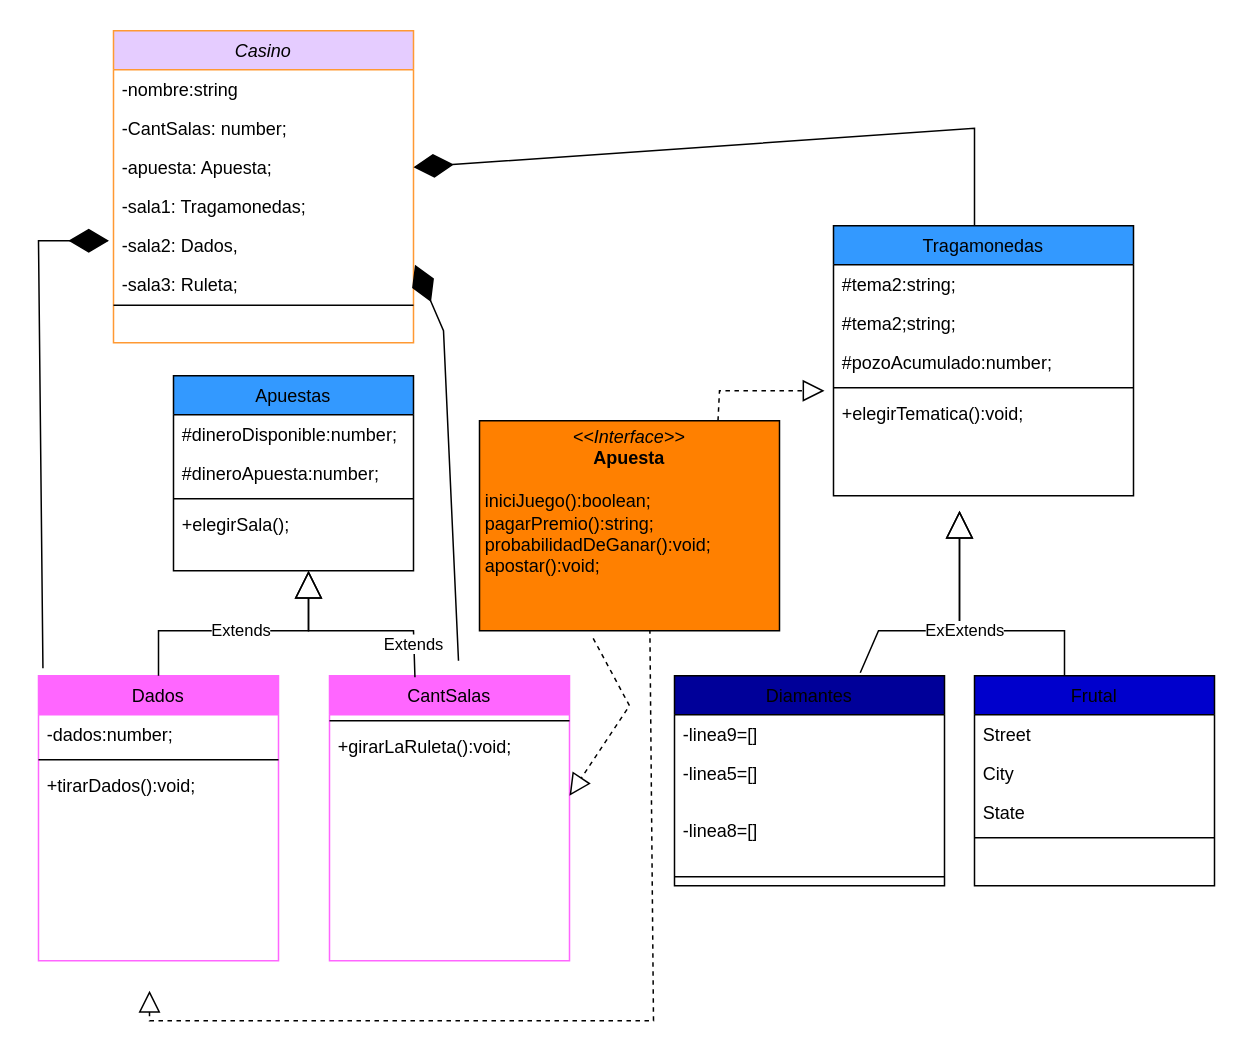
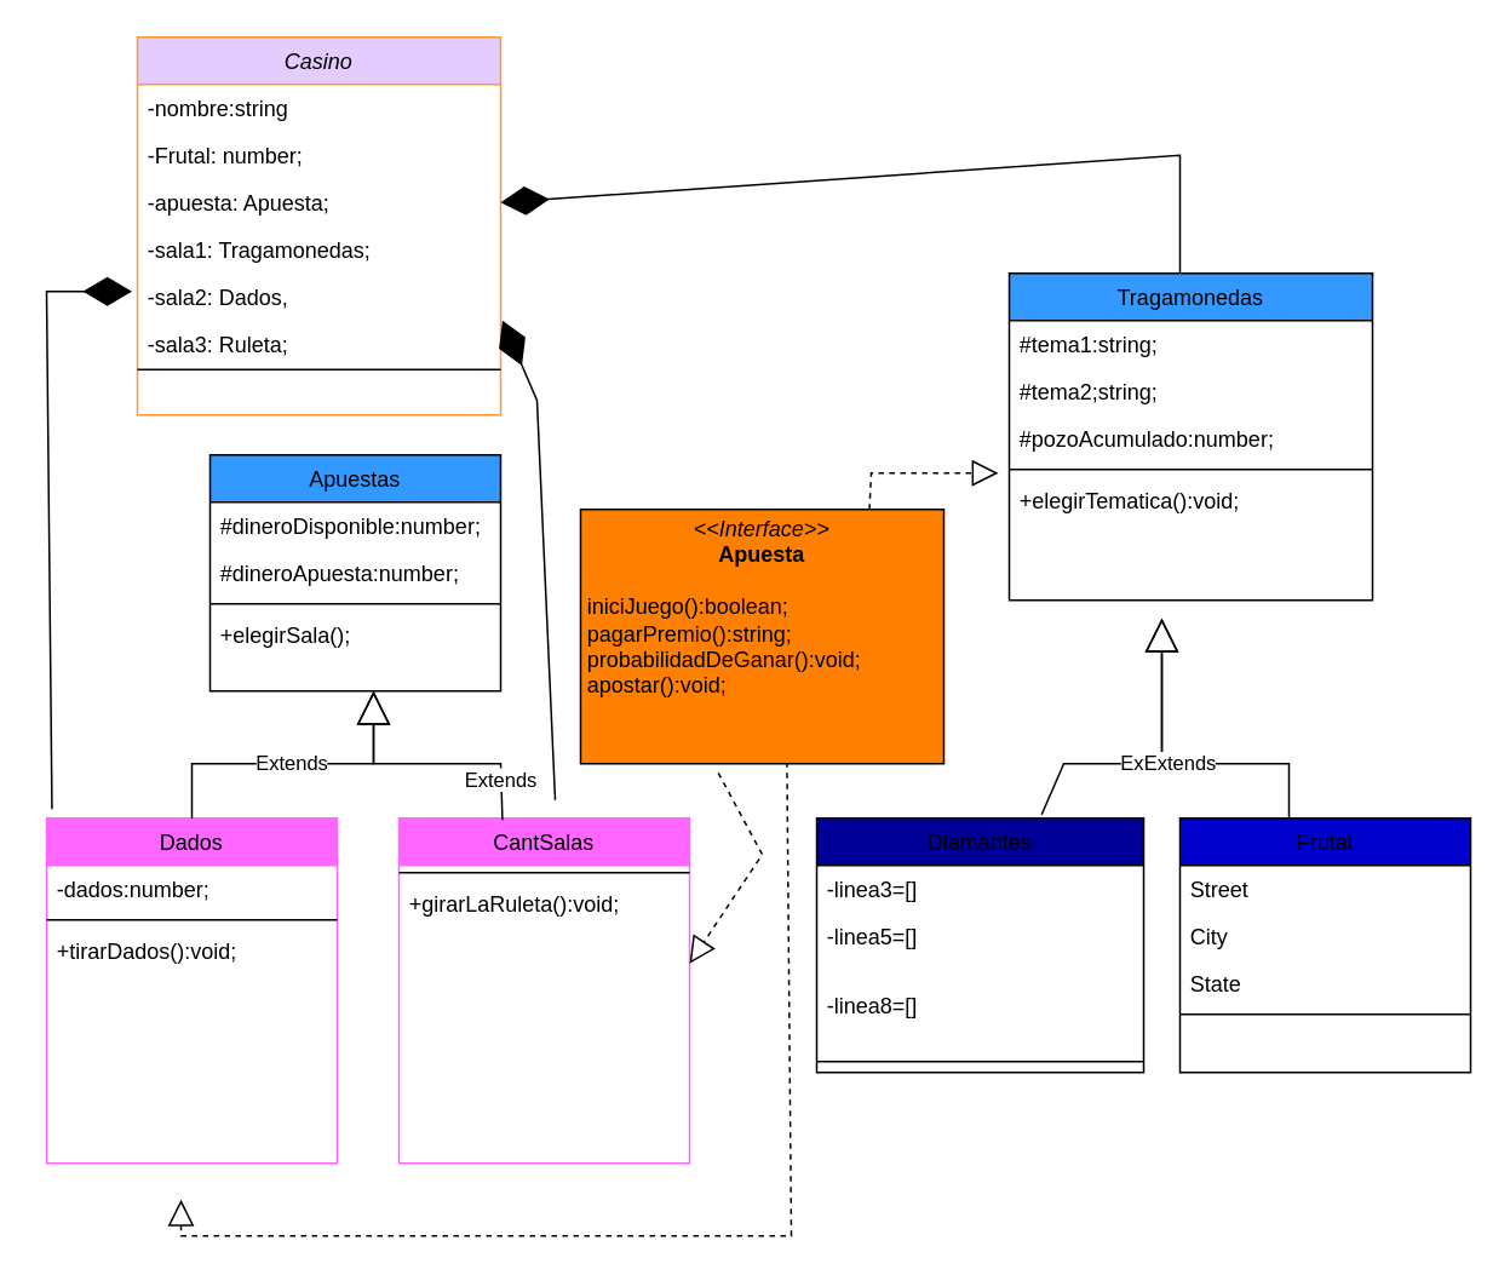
  <mxCell id="0" />
  <mxCell id="1" parent="0" />
  <mxCell id="2" value="Casino" style="swimlane;fontStyle=2;align=center;verticalAlign=top;childLayout=stackLayout;horizontal=1;startSize=26;horizontalStack=0;resizeParent=1;resizeLast=0;collapsible=1;marginBottom=0;rounded=0;shadow=0;strokeWidth=1;fillColor=#E5CCFF;strokeColor=#FF9933;" parent="1" vertex="1"><mxGeometry x="70" y="20" width="200" height="208" as="geometry"><mxRectangle x="70" y="40" width="160" height="26" as="alternateBounds" /></mxGeometry></mxCell>
  <mxCell id="3" value="-nombre:string" style="text;align=left;verticalAlign=top;spacingLeft=4;spacingRight=4;overflow=hidden;rotatable=0;points=[[0,0.5],[1,0.5]];portConstraint=eastwest;" parent="2" vertex="1"><mxGeometry y="26" width="200" height="26" as="geometry" /></mxCell>
- <mxCell id="4" value="-CantSalas: number;" style="text;align=left;verticalAlign=top;spacingLeft=4;spacingRight=4;overflow=hidden;rotatable=0;points=[[0,0.5],[1,0.5]];portConstraint=eastwest;rounded=0;shadow=0;html=0;" vertex="1" parent="2"><mxGeometry y="52" width="200" height="26" as="geometry" /></mxCell>
+ <mxCell id="4" value="-Frutal: number;" style="text;align=left;verticalAlign=top;spacingLeft=4;spacingRight=4;overflow=hidden;rotatable=0;points=[[0,0.5],[1,0.5]];portConstraint=eastwest;rounded=0;shadow=0;html=0;" vertex="1" parent="2"><mxGeometry y="52" width="200" height="26" as="geometry" /></mxCell>
  <mxCell id="5" value="-apuesta: Apuesta;" style="text;align=left;verticalAlign=top;spacingLeft=4;spacingRight=4;overflow=hidden;rotatable=0;points=[[0,0.5],[1,0.5]];portConstraint=eastwest;rounded=0;shadow=0;html=0;" parent="2" vertex="1"><mxGeometry y="78" width="200" height="26" as="geometry" /></mxCell>
  <mxCell id="6" value="-sala1: Tragamonedas;" style="text;align=left;verticalAlign=top;spacingLeft=4;spacingRight=4;overflow=hidden;rotatable=0;points=[[0,0.5],[1,0.5]];portConstraint=eastwest;rounded=0;shadow=0;html=0;" parent="2" vertex="1"><mxGeometry y="104" width="200" height="26" as="geometry" /></mxCell>
  <mxCell id="7" value="-sala2: Dados," style="text;align=left;verticalAlign=top;spacingLeft=4;spacingRight=4;overflow=hidden;rotatable=0;points=[[0,0.5],[1,0.5]];portConstraint=eastwest;" parent="2" vertex="1"><mxGeometry y="130" width="200" height="26" as="geometry" /></mxCell>
  <mxCell id="8" value="-sala3: Ruleta;" style="text;align=left;verticalAlign=top;spacingLeft=4;spacingRight=4;overflow=hidden;rotatable=0;points=[[0,0.5],[1,0.5]];portConstraint=eastwest;" parent="2" vertex="1"><mxGeometry y="156" width="200" height="26" as="geometry" /></mxCell>
  <mxCell id="9" value="" style="line;html=1;strokeWidth=1;align=left;verticalAlign=middle;spacingTop=-1;spacingLeft=3;spacingRight=3;rotatable=0;labelPosition=right;points=[];portConstraint=eastwest;" parent="2" vertex="1"><mxGeometry y="182" width="200" height="2" as="geometry" /></mxCell>
  <mxCell id="10" style="edgeStyle=orthogonalEdgeStyle;rounded=0;orthogonalLoop=1;jettySize=auto;html=1;exitX=0.25;exitY=0;exitDx=0;exitDy=0;" parent="1" source="11" edge="1"><mxGeometry relative="1" as="geometry"><mxPoint x="60" y="450" as="targetPoint" /></mxGeometry></mxCell>
  <mxCell id="11" value="Dados" style="swimlane;fontStyle=0;align=center;verticalAlign=top;childLayout=stackLayout;horizontal=1;startSize=26;horizontalStack=0;resizeParent=1;resizeLast=0;collapsible=1;marginBottom=0;rounded=0;shadow=0;strokeWidth=1;fillColor=#FF66FF;strokeColor=#FF66FF;" parent="1" vertex="1"><mxGeometry x="20" y="450" width="160" height="190" as="geometry"><mxRectangle x="130" y="380" width="160" height="26" as="alternateBounds" /></mxGeometry></mxCell>
  <mxCell id="12" value="-dados:number;" style="text;align=left;verticalAlign=top;spacingLeft=4;spacingRight=4;overflow=hidden;rotatable=0;points=[[0,0.5],[1,0.5]];portConstraint=eastwest;" parent="11" vertex="1"><mxGeometry y="26" width="160" height="26" as="geometry" /></mxCell>
  <mxCell id="13" value="" style="line;html=1;strokeWidth=1;align=left;verticalAlign=middle;spacingTop=-1;spacingLeft=3;spacingRight=3;rotatable=0;labelPosition=right;points=[];portConstraint=eastwest;" parent="11" vertex="1"><mxGeometry y="52" width="160" height="8" as="geometry" /></mxCell>
  <mxCell id="14" value="+tirarDados():void;" style="text;align=left;verticalAlign=top;spacingLeft=4;spacingRight=4;overflow=hidden;rotatable=0;points=[[0,0.5],[1,0.5]];portConstraint=eastwest;" parent="11" vertex="1"><mxGeometry y="60" width="160" height="26" as="geometry" /></mxCell>
  <mxCell id="15" value="CantSalas" style="swimlane;fontStyle=0;align=center;verticalAlign=top;childLayout=stackLayout;horizontal=1;startSize=26;horizontalStack=0;resizeParent=1;resizeLast=0;collapsible=1;marginBottom=0;rounded=0;shadow=0;strokeWidth=1;fillColor=#FF66FF;strokeColor=#FF66FF;" parent="1" vertex="1"><mxGeometry x="214" y="450" width="160" height="190" as="geometry"><mxRectangle x="340" y="380" width="170" height="26" as="alternateBounds" /></mxGeometry></mxCell>
  <mxCell id="16" value="" style="line;html=1;strokeWidth=1;align=left;verticalAlign=middle;spacingTop=-1;spacingLeft=3;spacingRight=3;rotatable=0;labelPosition=right;points=[];portConstraint=eastwest;" parent="15" vertex="1"><mxGeometry y="26" width="160" height="8" as="geometry" /></mxCell>
  <mxCell id="17" value="+girarLaRuleta():void;" style="text;align=left;verticalAlign=top;spacingLeft=4;spacingRight=4;overflow=hidden;rotatable=0;points=[[0,0.5],[1,0.5]];portConstraint=eastwest;" parent="15" vertex="1"><mxGeometry y="34" width="160" height="26" as="geometry" /></mxCell>
  <mxCell id="18" value="Diamantes" style="swimlane;fontStyle=0;align=center;verticalAlign=top;childLayout=stackLayout;horizontal=1;startSize=26;horizontalStack=0;resizeParent=1;resizeLast=0;collapsible=1;marginBottom=0;rounded=0;shadow=0;strokeWidth=1;fillColor=#000099;" parent="1" vertex="1"><mxGeometry x="444" y="450" width="180" height="140" as="geometry"><mxRectangle x="550" y="140" width="160" height="26" as="alternateBounds" /></mxGeometry></mxCell>
- <mxCell id="19" value="-linea9=[]" style="text;align=left;verticalAlign=top;spacingLeft=4;spacingRight=4;overflow=hidden;rotatable=0;points=[[0,0.5],[1,0.5]];portConstraint=eastwest;" parent="18" vertex="1"><mxGeometry y="26" width="180" height="26" as="geometry" /></mxCell>
+ <mxCell id="19" value="-linea3=[]" style="text;align=left;verticalAlign=top;spacingLeft=4;spacingRight=4;overflow=hidden;rotatable=0;points=[[0,0.5],[1,0.5]];portConstraint=eastwest;" parent="18" vertex="1"><mxGeometry y="26" width="180" height="26" as="geometry" /></mxCell>
  <mxCell id="20" value="-linea5=[]" style="text;align=left;verticalAlign=top;spacingLeft=4;spacingRight=4;overflow=hidden;rotatable=0;points=[[0,0.5],[1,0.5]];portConstraint=eastwest;rounded=0;shadow=0;html=0;" parent="18" vertex="1"><mxGeometry y="52" width="180" height="38" as="geometry" /></mxCell>
  <mxCell id="21" value="-linea8=[]" style="text;align=left;verticalAlign=top;spacingLeft=4;spacingRight=4;overflow=hidden;rotatable=0;points=[[0,0.5],[1,0.5]];portConstraint=eastwest;rounded=0;shadow=0;html=0;" parent="18" vertex="1"><mxGeometry y="90" width="180" height="40" as="geometry" /></mxCell>
  <mxCell id="22" value="" style="line;html=1;strokeWidth=1;align=left;verticalAlign=middle;spacingTop=-1;spacingLeft=3;spacingRight=3;rotatable=0;labelPosition=right;points=[];portConstraint=eastwest;" parent="18" vertex="1"><mxGeometry y="130" width="180" height="8" as="geometry" /></mxCell>
  <mxCell id="23" value="Tragamonedas" style="swimlane;fontStyle=0;align=center;verticalAlign=top;childLayout=stackLayout;horizontal=1;startSize=26;horizontalStack=0;resizeParent=1;resizeLast=0;collapsible=1;marginBottom=0;rounded=0;shadow=0;strokeWidth=1;fillColor=#3399FF;" parent="1" vertex="1"><mxGeometry x="550" y="150" width="200" height="180" as="geometry"><mxRectangle x="340" y="380" width="170" height="26" as="alternateBounds" /></mxGeometry></mxCell>
- <mxCell id="24" value="#tema2:string;" style="text;align=left;verticalAlign=top;spacingLeft=4;spacingRight=4;overflow=hidden;rotatable=0;points=[[0,0.5],[1,0.5]];portConstraint=eastwest;" parent="23" vertex="1"><mxGeometry y="26" width="200" height="26" as="geometry" /></mxCell>
+ <mxCell id="24" value="#tema1:string;" style="text;align=left;verticalAlign=top;spacingLeft=4;spacingRight=4;overflow=hidden;rotatable=0;points=[[0,0.5],[1,0.5]];portConstraint=eastwest;" parent="23" vertex="1"><mxGeometry y="26" width="200" height="26" as="geometry" /></mxCell>
  <mxCell id="25" value="#tema2;string;" style="text;align=left;verticalAlign=top;spacingLeft=4;spacingRight=4;overflow=hidden;rotatable=0;points=[[0,0.5],[1,0.5]];portConstraint=eastwest;" parent="23" vertex="1"><mxGeometry y="52" width="200" height="26" as="geometry" /></mxCell>
  <mxCell id="26" value="#pozoAcumulado:number;" style="text;align=left;verticalAlign=top;spacingLeft=4;spacingRight=4;overflow=hidden;rotatable=0;points=[[0,0.5],[1,0.5]];portConstraint=eastwest;" parent="23" vertex="1"><mxGeometry y="78" width="200" height="26" as="geometry" /></mxCell>
  <mxCell id="27" value="" style="line;html=1;strokeWidth=1;align=left;verticalAlign=middle;spacingTop=-1;spacingLeft=3;spacingRight=3;rotatable=0;labelPosition=right;points=[];portConstraint=eastwest;" parent="23" vertex="1"><mxGeometry y="104" width="200" height="8" as="geometry" /></mxCell>
  <mxCell id="28" value="+elegirTematica():void;" style="text;align=left;verticalAlign=top;spacingLeft=4;spacingRight=4;overflow=hidden;rotatable=0;points=[[0,0.5],[1,0.5]];portConstraint=eastwest;" parent="23" vertex="1"><mxGeometry y="112" width="200" height="26" as="geometry" /></mxCell>
  <mxCell id="29" value="Frutal" style="swimlane;fontStyle=0;align=center;verticalAlign=top;childLayout=stackLayout;horizontal=1;startSize=26;horizontalStack=0;resizeParent=1;resizeLast=0;collapsible=1;marginBottom=0;rounded=0;shadow=0;strokeWidth=1;fillColor=#0000CC;" parent="1" vertex="1"><mxGeometry x="644" y="450" width="160" height="140" as="geometry"><mxRectangle x="550" y="140" width="160" height="26" as="alternateBounds" /></mxGeometry></mxCell>
  <mxCell id="30" value="Street" style="text;align=left;verticalAlign=top;spacingLeft=4;spacingRight=4;overflow=hidden;rotatable=0;points=[[0,0.5],[1,0.5]];portConstraint=eastwest;" parent="29" vertex="1"><mxGeometry y="26" width="160" height="26" as="geometry" /></mxCell>
  <mxCell id="31" value="City" style="text;align=left;verticalAlign=top;spacingLeft=4;spacingRight=4;overflow=hidden;rotatable=0;points=[[0,0.5],[1,0.5]];portConstraint=eastwest;rounded=0;shadow=0;html=0;" parent="29" vertex="1"><mxGeometry y="52" width="160" height="26" as="geometry" /></mxCell>
  <mxCell id="32" value="State" style="text;align=left;verticalAlign=top;spacingLeft=4;spacingRight=4;overflow=hidden;rotatable=0;points=[[0,0.5],[1,0.5]];portConstraint=eastwest;rounded=0;shadow=0;html=0;" parent="29" vertex="1"><mxGeometry y="78" width="160" height="26" as="geometry" /></mxCell>
  <mxCell id="33" value="" style="line;html=1;strokeWidth=1;align=left;verticalAlign=middle;spacingTop=-1;spacingLeft=3;spacingRight=3;rotatable=0;labelPosition=right;points=[];portConstraint=eastwest;" parent="29" vertex="1"><mxGeometry y="104" width="160" height="8" as="geometry" /></mxCell>
  <mxCell id="34" value="" style="endArrow=diamondThin;endFill=1;endSize=24;html=1;rounded=0;entryX=1;entryY=0.5;entryDx=0;entryDy=0;" parent="1" target="5" edge="1"><mxGeometry width="160" relative="1" as="geometry"><mxPoint x="644" y="150" as="sourcePoint" /><mxPoint x="514" y="240" as="targetPoint" /><Array as="points"><mxPoint x="644" y="85" /></Array></mxGeometry></mxCell>
  <mxCell id="35" value="" style="endArrow=diamondThin;endFill=1;endSize=24;html=1;rounded=0;exitX=0.081;exitY=-0.026;exitDx=0;exitDy=0;exitPerimeter=0;" parent="1" edge="1"><mxGeometry width="160" relative="1" as="geometry"><mxPoint x="22.96" y="445.06" as="sourcePoint" /><mxPoint x="40" y="160" as="targetPoint" /><Array as="points"><mxPoint x="20" y="160" /><mxPoint x="60" y="160" /></Array></mxGeometry></mxCell>
  <mxCell id="36" value="" style="endArrow=diamondThin;endFill=1;endSize=24;html=1;rounded=0;entryX=1.005;entryY=0;entryDx=0;entryDy=0;entryPerimeter=0;fillColor=#9933FF;" parent="1" target="8" edge="1"><mxGeometry width="160" relative="1" as="geometry"><mxPoint x="300" y="440" as="sourcePoint" /><mxPoint x="280" y="150" as="targetPoint" /><Array as="points"><mxPoint x="290" y="220" /></Array></mxGeometry></mxCell>
  <mxCell id="37" value="" style="endArrow=block;dashed=1;endFill=0;endSize=12;html=1;rounded=0;exitX=0.795;exitY=0;exitDx=0;exitDy=0;exitPerimeter=0;" parent="1" source="49" edge="1"><mxGeometry width="160" relative="1" as="geometry"><mxPoint x="414" y="270" as="sourcePoint" /><mxPoint x="544" y="260" as="targetPoint" /><Array as="points"><mxPoint x="474" y="260" /></Array></mxGeometry></mxCell>
  <mxCell id="38" value="" style="endArrow=block;dashed=1;endFill=0;endSize=12;html=1;rounded=0;exitX=0.379;exitY=1.036;exitDx=0;exitDy=0;exitPerimeter=0;" parent="1" source="49" edge="1"><mxGeometry width="160" relative="1" as="geometry"><mxPoint x="314" y="449" as="sourcePoint" /><mxPoint x="374" y="530" as="targetPoint" /><Array as="points"><mxPoint x="414" y="470" /></Array></mxGeometry></mxCell>
  <mxCell id="39" value="" style="endArrow=block;dashed=1;endFill=0;endSize=12;html=1;rounded=0;exitX=0.568;exitY=0.993;exitDx=0;exitDy=0;exitPerimeter=0;" parent="1" source="49" edge="1"><mxGeometry width="160" relative="1" as="geometry"><mxPoint x="444" y="430" as="sourcePoint" /><mxPoint x="94" y="660" as="targetPoint" /><Array as="points"><mxPoint x="430" y="680" /><mxPoint x="94" y="680" /></Array></mxGeometry></mxCell>
  <mxCell id="40" value="Extends" style="endArrow=block;endSize=16;endFill=0;html=1;rounded=0;exitX=0.688;exitY=-0.014;exitDx=0;exitDy=0;exitPerimeter=0;" parent="1" source="18" edge="1"><mxGeometry width="160" relative="1" as="geometry"><mxPoint x="564" y="430" as="sourcePoint" /><mxPoint x="634" y="340" as="targetPoint" /><Array as="points"><mxPoint x="580" y="420" /><mxPoint x="634" y="420" /></Array></mxGeometry></mxCell>
  <mxCell id="41" value="Extends" style="endArrow=block;endSize=16;endFill=0;html=1;rounded=0;" parent="1" edge="1"><mxGeometry width="160" relative="1" as="geometry"><mxPoint x="704" y="450" as="sourcePoint" /><mxPoint x="634" y="340" as="targetPoint" /><Array as="points"><mxPoint x="704" y="420" /><mxPoint x="634" y="420" /></Array></mxGeometry></mxCell>
  <mxCell id="42" value="Apuestas" style="swimlane;fontStyle=0;align=center;verticalAlign=top;childLayout=stackLayout;horizontal=1;startSize=26;horizontalStack=0;resizeParent=1;resizeLast=0;collapsible=1;marginBottom=0;rounded=0;shadow=0;strokeWidth=1;fillColor=#3399FF;" parent="1" vertex="1"><mxGeometry x="110" y="250" width="160" height="130" as="geometry"><mxRectangle x="130" y="380" width="160" height="26" as="alternateBounds" /></mxGeometry></mxCell>
  <mxCell id="43" value="#dineroDisponible:number;" style="text;align=left;verticalAlign=top;spacingLeft=4;spacingRight=4;overflow=hidden;rotatable=0;points=[[0,0.5],[1,0.5]];portConstraint=eastwest;" parent="42" vertex="1"><mxGeometry y="26" width="160" height="26" as="geometry" /></mxCell>
  <mxCell id="44" value="#dineroApuesta:number;" style="text;align=left;verticalAlign=top;spacingLeft=4;spacingRight=4;overflow=hidden;rotatable=0;points=[[0,0.5],[1,0.5]];portConstraint=eastwest;" parent="42" vertex="1"><mxGeometry y="52" width="160" height="26" as="geometry" /></mxCell>
  <mxCell id="45" value="" style="line;html=1;strokeWidth=1;align=left;verticalAlign=middle;spacingTop=-1;spacingLeft=3;spacingRight=3;rotatable=0;labelPosition=right;points=[];portConstraint=eastwest;" parent="42" vertex="1"><mxGeometry y="78" width="160" height="8" as="geometry" /></mxCell>
  <mxCell id="46" value="+elegirSala();" style="text;align=left;verticalAlign=top;spacingLeft=4;spacingRight=4;overflow=hidden;rotatable=0;points=[[0,0.5],[1,0.5]];portConstraint=eastwest;" parent="42" vertex="1"><mxGeometry y="86" width="160" height="26" as="geometry" /></mxCell>
  <mxCell id="47" value="Extends" style="endArrow=block;endSize=16;endFill=0;html=1;rounded=0;exitX=0.5;exitY=0;exitDx=0;exitDy=0;" parent="1" source="11" edge="1"><mxGeometry width="160" relative="1" as="geometry"><mxPoint x="70" y="410" as="sourcePoint" /><mxPoint x="200" y="380" as="targetPoint" /><Array as="points"><mxPoint x="100" y="420" /><mxPoint x="200" y="420" /></Array></mxGeometry></mxCell>
  <mxCell id="48" value="Extends" style="endArrow=block;endSize=16;endFill=0;html=1;rounded=0;exitX=0.356;exitY=0.005;exitDx=0;exitDy=0;exitPerimeter=0;" parent="1" source="15" edge="1"><mxGeometry x="-0.692" width="160" relative="1" as="geometry"><mxPoint x="270" y="440" as="sourcePoint" /><mxPoint x="200" y="380" as="targetPoint" /><Array as="points"><mxPoint x="270" y="420" /><mxPoint x="200" y="420" /></Array><mxPoint as="offset" /></mxGeometry></mxCell>
  <mxCell id="49" value="&lt;p style=&quot;margin:0px;margin-top:4px;text-align:center;&quot;&gt;&lt;i&gt;&amp;lt;&amp;lt;Interface&amp;gt;&amp;gt;&lt;/i&gt;&lt;br&gt;&lt;b&gt;Apuesta&lt;/b&gt;&lt;/p&gt;&lt;p style=&quot;margin:0px;margin-left:4px;&quot;&gt;&lt;br&gt;&lt;/p&gt;&lt;p style=&quot;margin:0px;margin-left:4px;&quot;&gt;iniciJuego():boolean;&lt;br&gt;pagarPremio():string;&lt;/p&gt;&lt;p style=&quot;margin:0px;margin-left:4px;&quot;&gt;probabilidadDeGanar():void;&lt;/p&gt;&lt;p style=&quot;margin:0px;margin-left:4px;&quot;&gt;apostar():void;&lt;/p&gt;" style="verticalAlign=top;align=left;overflow=fill;fontSize=12;fontFamily=Helvetica;html=1;whiteSpace=wrap;fillColor=#FF8000;" parent="1" vertex="1"><mxGeometry x="314" y="280" width="200" height="140" as="geometry" /></mxCell>
